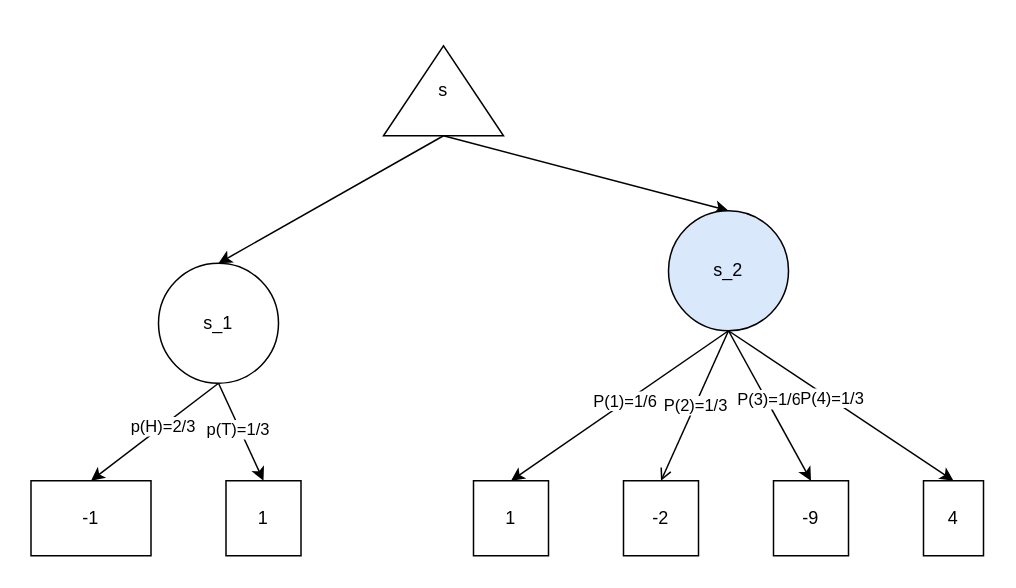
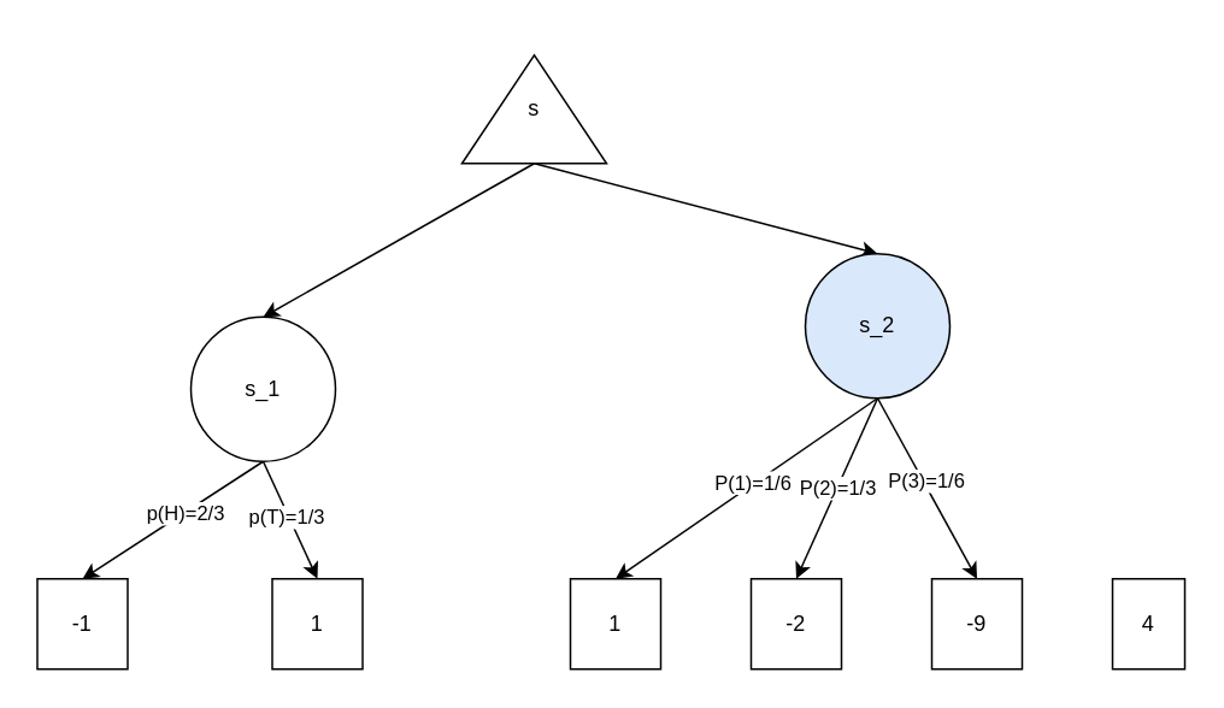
  <mxCell id="0" />
  <mxCell id="1" parent="0" />
  <mxCell id="2" style="edgeStyle=none;html=1;exitX=0;exitY=0.5;exitDx=0;exitDy=0;entryX=0.5;entryY=0;entryDx=0;entryDy=0;" parent="1" source="25" target="8" edge="1"><mxGeometry relative="1" as="geometry"><mxPoint x="261.716" y="108.284" as="sourcePoint" /></mxGeometry></mxCell>
  <mxCell id="3" style="edgeStyle=none;html=1;entryX=0.5;entryY=0;entryDx=0;entryDy=0;" parent="1" target="17" edge="1"><mxGeometry relative="1" as="geometry"><mxPoint x="295" y="90" as="sourcePoint" /></mxGeometry></mxCell>
  <mxCell id="4" style="edgeStyle=none;html=1;exitX=0.5;exitY=1;exitDx=0;exitDy=0;entryX=0.5;entryY=0;entryDx=0;entryDy=0;" parent="1" source="8" target="18" edge="1"><mxGeometry relative="1" as="geometry"><mxPoint x="25" y="310" as="targetPoint" /></mxGeometry></mxCell>
  <mxCell id="5" value="p(H)=2/3" style="edgeLabel;html=1;align=center;verticalAlign=middle;resizable=0;points=[];" parent="4" vertex="1" connectable="0"><mxGeometry x="-0.122" relative="1" as="geometry"><mxPoint as="offset" /></mxGeometry></mxCell>
  <mxCell id="6" style="edgeStyle=none;html=1;exitX=0.5;exitY=1;exitDx=0;exitDy=0;entryX=0.5;entryY=0;entryDx=0;entryDy=0;" parent="1" source="8" target="19" edge="1"><mxGeometry relative="1" as="geometry" /></mxCell>
  <mxCell id="7" value="p(T)=1/3" style="edgeLabel;html=1;align=center;verticalAlign=middle;resizable=0;points=[];" parent="6" vertex="1" connectable="0"><mxGeometry x="-0.083" y="-1" relative="1" as="geometry"><mxPoint as="offset" /></mxGeometry></mxCell>
  <mxCell id="8" value="s_1" style="ellipse;whiteSpace=wrap;html=1;aspect=fixed;" parent="1" vertex="1"><mxGeometry x="105" y="175" width="80" height="80" as="geometry" /></mxCell>
  <mxCell id="9" style="edgeStyle=none;html=1;entryX=0.5;entryY=0;entryDx=0;entryDy=0;" parent="1" target="20" edge="1"><mxGeometry relative="1" as="geometry"><mxPoint x="485" y="220" as="sourcePoint" /></mxGeometry></mxCell>
  <mxCell id="10" value="P(1)=1/6" style="edgeLabel;html=1;align=center;verticalAlign=middle;resizable=0;points=[];" parent="9" vertex="1" connectable="0"><mxGeometry x="-0.043" y="-1" relative="1" as="geometry"><mxPoint as="offset" /></mxGeometry></mxCell>
- <mxCell id="11" style="edgeStyle=none;html=1;exitX=0.5;exitY=1;exitDx=0;exitDy=0;entryX=0.5;entryY=0;entryDx=0;entryDy=0;endArrow=open;" parent="1" source="17" target="21" edge="1"><mxGeometry relative="1" as="geometry" /></mxCell>
+ <mxCell id="11" style="edgeStyle=none;html=1;exitX=0.5;exitY=1;exitDx=0;exitDy=0;entryX=0.5;entryY=0;entryDx=0;entryDy=0;" parent="1" source="17" target="21" edge="1"><mxGeometry relative="1" as="geometry" /></mxCell>
  <mxCell id="12" value="P(2)=1/3" style="edgeLabel;html=1;align=center;verticalAlign=middle;resizable=0;points=[];" parent="11" vertex="1" connectable="0"><mxGeometry x="-0.02" relative="1" as="geometry"><mxPoint as="offset" /></mxGeometry></mxCell>
  <mxCell id="13" style="edgeStyle=none;html=1;exitX=0.5;exitY=1;exitDx=0;exitDy=0;entryX=0.5;entryY=0;entryDx=0;entryDy=0;" parent="1" source="17" target="22" edge="1"><mxGeometry relative="1" as="geometry" /></mxCell>
  <mxCell id="14" value="P(3)=1/6" style="edgeLabel;html=1;align=center;verticalAlign=middle;resizable=0;points=[];" parent="13" vertex="1" connectable="0"><mxGeometry x="-0.074" y="1" relative="1" as="geometry"><mxPoint as="offset" /></mxGeometry></mxCell>
- <mxCell id="15" style="edgeStyle=none;html=1;exitX=0.5;exitY=1;exitDx=0;exitDy=0;entryX=0.5;entryY=0;entryDx=0;entryDy=0;" parent="1" source="17" target="23" edge="1"><mxGeometry relative="1" as="geometry" /></mxCell>
- <mxCell id="16" value="P(4)=1/3" style="edgeLabel;html=1;align=center;verticalAlign=middle;resizable=0;points=[];" parent="15" vertex="1" connectable="0"><mxGeometry x="-0.089" y="1" relative="1" as="geometry"><mxPoint as="offset" /></mxGeometry></mxCell>
  <mxCell id="17" value="s_2" style="ellipse;whiteSpace=wrap;html=1;aspect=fixed;fillColor=#dae8fc;" parent="1" vertex="1"><mxGeometry x="445" y="140" width="80" height="80" as="geometry" /></mxCell>
- <mxCell id="18" value="-1" style="rounded=0;whiteSpace=wrap;html=1;" parent="1" vertex="1"><mxGeometry x="20" y="320" width="80" height="50" as="geometry" /></mxCell>
+ <mxCell id="18" value="-1" style="rounded=0;whiteSpace=wrap;html=1;" parent="1" vertex="1"><mxGeometry x="20" y="320" width="50" height="50" as="geometry" /></mxCell>
  <mxCell id="19" value="1" style="rounded=0;whiteSpace=wrap;html=1;" parent="1" vertex="1"><mxGeometry x="150" y="320" width="50" height="50" as="geometry" /></mxCell>
  <mxCell id="20" value="1" style="rounded=0;whiteSpace=wrap;html=1;" parent="1" vertex="1"><mxGeometry x="315" y="320" width="50" height="50" as="geometry" /></mxCell>
  <mxCell id="21" value="-2" style="rounded=0;whiteSpace=wrap;html=1;" parent="1" vertex="1"><mxGeometry x="415" y="320" width="50" height="50" as="geometry" /></mxCell>
  <mxCell id="22" value="-9" style="rounded=0;whiteSpace=wrap;html=1;" parent="1" vertex="1"><mxGeometry x="515" y="320" width="50" height="50" as="geometry" /></mxCell>
  <mxCell id="23" value="4" style="rounded=0;whiteSpace=wrap;html=1;" parent="1" vertex="1"><mxGeometry x="615" y="320" width="40" height="50" as="geometry" /></mxCell>
  <mxCell id="24" value="" style="group" parent="1" vertex="1" connectable="0"><mxGeometry x="255" y="30" width="80" height="60" as="geometry" /></mxCell>
  <mxCell id="25" value="&lt;div style=&quot;text-align: justify&quot;&gt;&lt;br&gt;&lt;/div&gt;" style="triangle;html=1;rotation=-90;align=center;verticalAlign=middle;textDirection=rtl;fontColor=default;whiteSpace=wrap;" parent="24" vertex="1"><mxGeometry x="10" y="-10.0" width="60" height="80" as="geometry" /></mxCell>
  <mxCell id="26" value="s" style="text;html=1;strokeColor=none;fillColor=none;align=center;verticalAlign=middle;whiteSpace=wrap;rounded=0;" parent="24" vertex="1"><mxGeometry x="10" y="15.0" width="60" height="30" as="geometry" /></mxCell>
